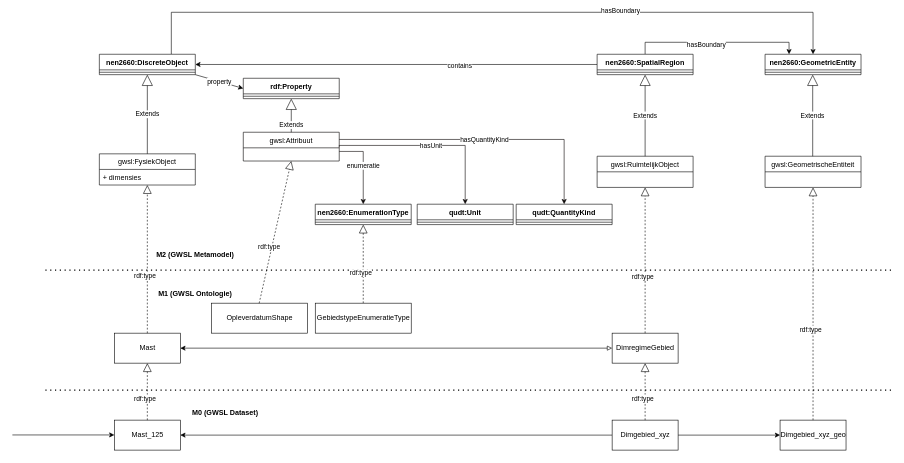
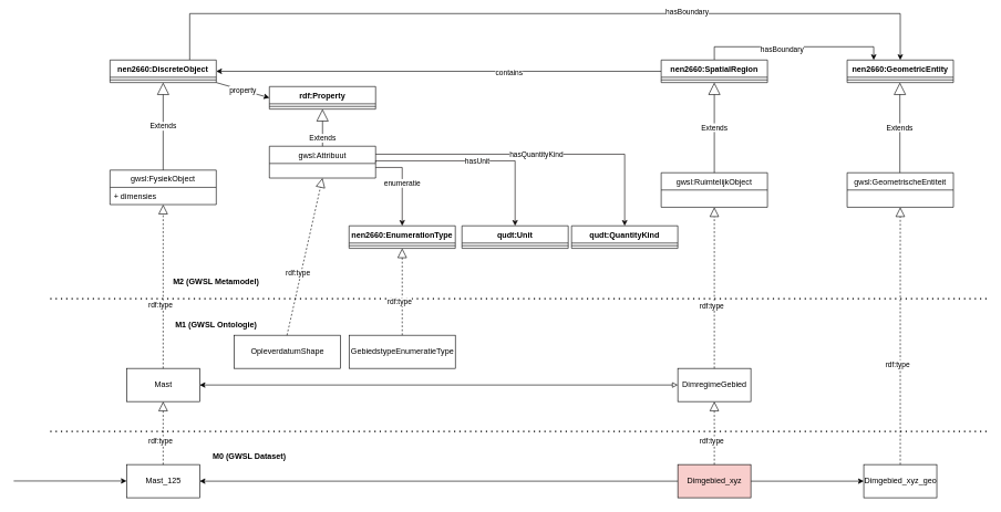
  <mxCell id="0" />
  <mxCell id="1" parent="0" />
  <mxCell id="2" style="edgeStyle=orthogonalEdgeStyle;rounded=0;orthogonalLoop=1;jettySize=auto;html=1;entryX=0;entryY=0.5;entryDx=0;entryDy=0;startArrow=classic;startFill=1;endArrow=none;endFill=0;" parent="1" source="6" target="10" edge="1"><mxGeometry relative="1" as="geometry" /></mxCell>
  <mxCell id="3" value="contains" style="edgeLabel;html=1;align=center;verticalAlign=middle;resizable=0;points=[];" parent="2" vertex="1" connectable="0"><mxGeometry x="0.211" y="-2" relative="1" as="geometry"><mxPoint x="34" as="offset" /></mxGeometry></mxCell>
  <mxCell id="4" style="edgeStyle=orthogonalEdgeStyle;rounded=0;orthogonalLoop=1;jettySize=auto;html=1;entryX=0.5;entryY=0;entryDx=0;entryDy=0;startArrow=none;startFill=0;endArrow=classic;endFill=1;" parent="1" source="6" target="37" edge="1"><mxGeometry relative="1" as="geometry"><Array as="points"><mxPoint x="285" y="20" /><mxPoint x="1355" y="20" /></Array></mxGeometry></mxCell>
  <mxCell id="5" value="hasBoundary" style="edgeLabel;html=1;align=center;verticalAlign=middle;resizable=0;points=[];" parent="4" vertex="1" connectable="0"><mxGeometry x="0.352" y="3" relative="1" as="geometry"><mxPoint as="offset" /></mxGeometry></mxCell>
  <mxCell id="6" value="nen2660:DiscreteObject" style="swimlane;fontStyle=1;align=center;verticalAlign=top;childLayout=stackLayout;horizontal=1;startSize=26;horizontalStack=0;resizeParent=1;resizeParentMax=0;resizeLast=0;collapsible=1;marginBottom=0;" parent="1" vertex="1"><mxGeometry x="165" y="90" width="160" height="34" as="geometry" /></mxCell>
  <mxCell id="7" value="" style="line;strokeWidth=1;fillColor=none;align=left;verticalAlign=middle;spacingTop=-1;spacingLeft=3;spacingRight=3;rotatable=0;labelPosition=right;points=[];portConstraint=eastwest;" parent="6" vertex="1"><mxGeometry y="26" width="160" height="8" as="geometry" /></mxCell>
  <mxCell id="8" style="edgeStyle=orthogonalEdgeStyle;rounded=0;orthogonalLoop=1;jettySize=auto;html=1;exitX=0.5;exitY=0;exitDx=0;exitDy=0;entryX=0.25;entryY=0;entryDx=0;entryDy=0;startArrow=none;startFill=0;endArrow=classic;endFill=1;" parent="1" source="10" target="37" edge="1"><mxGeometry relative="1" as="geometry" /></mxCell>
  <mxCell id="9" value="hasBoundary" style="edgeLabel;html=1;align=center;verticalAlign=middle;resizable=0;points=[];" parent="8" vertex="1" connectable="0"><mxGeometry x="-0.138" y="-3" relative="1" as="geometry"><mxPoint as="offset" /></mxGeometry></mxCell>
  <mxCell id="10" value="nen2660:SpatialRegion" style="swimlane;fontStyle=1;align=center;verticalAlign=top;childLayout=stackLayout;horizontal=1;startSize=26;horizontalStack=0;resizeParent=1;resizeParentMax=0;resizeLast=0;collapsible=1;marginBottom=0;" parent="1" vertex="1"><mxGeometry x="995" y="90" width="160" height="34" as="geometry" /></mxCell>
  <mxCell id="11" value="" style="line;strokeWidth=1;fillColor=none;align=left;verticalAlign=middle;spacingTop=-1;spacingLeft=3;spacingRight=3;rotatable=0;labelPosition=right;points=[];portConstraint=eastwest;" parent="10" vertex="1"><mxGeometry y="26" width="160" height="8" as="geometry" /></mxCell>
  <mxCell id="12" value="gwsl:FysiekObject" style="swimlane;fontStyle=0;childLayout=stackLayout;horizontal=1;startSize=26;fillColor=none;horizontalStack=0;resizeParent=1;resizeParentMax=0;resizeLast=0;collapsible=1;marginBottom=0;" parent="1" vertex="1"><mxGeometry x="165" y="256" width="160" height="52" as="geometry" /></mxCell>
  <mxCell id="13" value="+ dimensies" style="text;strokeColor=none;fillColor=none;align=left;verticalAlign=top;spacingLeft=4;spacingRight=4;overflow=hidden;rotatable=0;points=[[0,0.5],[1,0.5]];portConstraint=eastwest;" parent="12" vertex="1"><mxGeometry y="26" width="160" height="26" as="geometry" /></mxCell>
  <mxCell id="14" value="Extends" style="endArrow=block;endSize=16;endFill=0;html=1;entryX=0.5;entryY=1;entryDx=0;entryDy=0;" parent="1" source="12" target="6" edge="1"><mxGeometry width="160" relative="1" as="geometry"><mxPoint x="-105" y="310" as="sourcePoint" /><mxPoint x="55" y="310" as="targetPoint" /></mxGeometry></mxCell>
  <mxCell id="15" style="edgeStyle=orthogonalEdgeStyle;rounded=0;orthogonalLoop=1;jettySize=auto;html=1;entryX=0;entryY=0.5;entryDx=0;entryDy=0;startArrow=classic;startFill=1;endArrow=block;endFill=0;" parent="1" source="16" target="20" edge="1"><mxGeometry relative="1" as="geometry" /></mxCell>
  <mxCell id="16" value="Mast" style="html=1;" parent="1" vertex="1"><mxGeometry x="190" y="555" width="110" height="50" as="geometry" /></mxCell>
  <mxCell id="17" value="" style="endArrow=block;dashed=1;endFill=0;endSize=12;html=1;entryX=0.5;entryY=1;entryDx=0;entryDy=0;exitX=0.5;exitY=0;exitDx=0;exitDy=0;" parent="1" source="16" target="12" edge="1"><mxGeometry width="160" relative="1" as="geometry"><mxPoint x="275" y="490" as="sourcePoint" /><mxPoint x="435" y="490" as="targetPoint" /></mxGeometry></mxCell>
  <mxCell id="18" value="rdf:type" style="edgeLabel;html=1;align=center;verticalAlign=middle;resizable=0;points=[];" parent="17" vertex="1" connectable="0"><mxGeometry x="-0.217" y="5" relative="1" as="geometry"><mxPoint as="offset" /></mxGeometry></mxCell>
  <mxCell id="19" value="gwsl:RuimtelijkObject" style="swimlane;fontStyle=0;childLayout=stackLayout;horizontal=1;startSize=26;fillColor=none;horizontalStack=0;resizeParent=1;resizeParentMax=0;resizeLast=0;collapsible=1;marginBottom=0;" parent="1" vertex="1"><mxGeometry x="995" y="260" width="160" height="52" as="geometry" /></mxCell>
  <mxCell id="20" value="DimregimeGebied" style="html=1;" parent="1" vertex="1"><mxGeometry x="1020" y="555" width="110" height="50" as="geometry" /></mxCell>
  <mxCell id="21" value="" style="endArrow=block;dashed=1;endFill=0;endSize=12;html=1;entryX=0.5;entryY=1;entryDx=0;entryDy=0;exitX=0.5;exitY=0;exitDx=0;exitDy=0;" parent="1" source="20" target="19" edge="1"><mxGeometry width="160" relative="1" as="geometry"><mxPoint x="805" y="485" as="sourcePoint" /><mxPoint x="805" y="322" as="targetPoint" /></mxGeometry></mxCell>
  <mxCell id="22" value="rdf:type" style="edgeLabel;html=1;align=center;verticalAlign=middle;resizable=0;points=[];" parent="21" vertex="1" connectable="0"><mxGeometry x="-0.217" y="5" relative="1" as="geometry"><mxPoint as="offset" /></mxGeometry></mxCell>
  <mxCell id="23" value="Extends" style="endArrow=block;endSize=16;endFill=0;html=1;entryX=0.5;entryY=1;entryDx=0;entryDy=0;exitX=0.5;exitY=0;exitDx=0;exitDy=0;" parent="1" source="19" target="10" edge="1"><mxGeometry width="160" relative="1" as="geometry"><mxPoint x="805" y="270" as="sourcePoint" /><mxPoint x="805" y="134" as="targetPoint" /></mxGeometry></mxCell>
  <mxCell id="24" value="" style="endArrow=none;dashed=1;html=1;dashPattern=1 3;strokeWidth=2;" parent="1" edge="1"><mxGeometry width="50" height="50" relative="1" as="geometry"><mxPoint x="75" y="450" as="sourcePoint" /><mxPoint x="1485" y="450" as="targetPoint" /></mxGeometry></mxCell>
  <mxCell id="25" value="" style="endArrow=none;dashed=1;html=1;dashPattern=1 3;strokeWidth=2;" parent="1" edge="1"><mxGeometry width="50" height="50" relative="1" as="geometry"><mxPoint x="75" y="650" as="sourcePoint" /><mxPoint x="1485" y="650" as="targetPoint" /></mxGeometry></mxCell>
  <mxCell id="26" style="edgeStyle=orthogonalEdgeStyle;rounded=0;orthogonalLoop=1;jettySize=auto;html=1;exitX=1;exitY=0.5;exitDx=0;exitDy=0;entryX=0;entryY=0.5;entryDx=0;entryDy=0;startArrow=classic;startFill=1;endArrow=none;endFill=0;" parent="1" source="27" target="29" edge="1"><mxGeometry relative="1" as="geometry" /></mxCell>
  <mxCell id="27" value="Mast_125" style="html=1;" parent="1" vertex="1"><mxGeometry x="190" y="700" width="110" height="50" as="geometry" /></mxCell>
  <mxCell id="28" style="edgeStyle=orthogonalEdgeStyle;rounded=0;orthogonalLoop=1;jettySize=auto;html=1;entryX=0;entryY=0.5;entryDx=0;entryDy=0;startArrow=none;startFill=0;endArrow=classic;endFill=1;" parent="1" source="29" target="39" edge="1"><mxGeometry relative="1" as="geometry" /></mxCell>
- <mxCell id="29" value="Dimgebied_xyz" style="html=1;" parent="1" vertex="1"><mxGeometry x="1020" y="700" width="110" height="50" as="geometry" /></mxCell>
+ <mxCell id="29" value="Dimgebied_xyz" style="html=1;fillColor=#f8cecc;" parent="1" vertex="1"><mxGeometry x="1020" y="700" width="110" height="50" as="geometry" /></mxCell>
  <mxCell id="30" value="" style="endArrow=block;dashed=1;endFill=0;endSize=12;html=1;entryX=0.5;entryY=1;entryDx=0;entryDy=0;exitX=0.5;exitY=0;exitDx=0;exitDy=0;" parent="1" source="29" target="20" edge="1"><mxGeometry width="160" relative="1" as="geometry"><mxPoint x="1085" y="565" as="sourcePoint" /><mxPoint x="1085" y="402" as="targetPoint" /></mxGeometry></mxCell>
  <mxCell id="31" value="rdf:type" style="edgeLabel;html=1;align=center;verticalAlign=middle;resizable=0;points=[];" parent="30" vertex="1" connectable="0"><mxGeometry x="-0.217" y="5" relative="1" as="geometry"><mxPoint as="offset" /></mxGeometry></mxCell>
  <mxCell id="32" value="" style="endArrow=block;dashed=1;endFill=0;endSize=12;html=1;entryX=0.5;entryY=1;entryDx=0;entryDy=0;exitX=0.5;exitY=0;exitDx=0;exitDy=0;" parent="1" source="27" target="16" edge="1"><mxGeometry width="160" relative="1" as="geometry"><mxPoint x="535" y="710" as="sourcePoint" /><mxPoint x="535" y="615" as="targetPoint" /></mxGeometry></mxCell>
  <mxCell id="33" value="rdf:type" style="edgeLabel;html=1;align=center;verticalAlign=middle;resizable=0;points=[];" parent="32" vertex="1" connectable="0"><mxGeometry x="-0.217" y="5" relative="1" as="geometry"><mxPoint as="offset" /></mxGeometry></mxCell>
  <mxCell id="34" value="M1 (GWSL Ontologie)" style="text;align=center;fontStyle=1;verticalAlign=middle;spacingLeft=3;spacingRight=3;strokeColor=none;rotatable=0;points=[[0,0.5],[1,0.5]];portConstraint=eastwest;" parent="1" vertex="1"><mxGeometry x="285" y="475" width="80" height="26" as="geometry" /></mxCell>
  <mxCell id="35" value="M2 (GWSL Metamodel)" style="text;align=center;fontStyle=1;verticalAlign=middle;spacingLeft=3;spacingRight=3;strokeColor=none;rotatable=0;points=[[0,0.5],[1,0.5]];portConstraint=eastwest;" parent="1" vertex="1"><mxGeometry x="285" y="410" width="80" height="26" as="geometry" /></mxCell>
  <mxCell id="36" value="M0 (GWSL Dataset)" style="text;align=center;fontStyle=1;verticalAlign=middle;spacingLeft=3;spacingRight=3;strokeColor=none;rotatable=0;points=[[0,0.5],[1,0.5]];portConstraint=eastwest;" parent="1" vertex="1"><mxGeometry x="335" y="674" width="80" height="26" as="geometry" /></mxCell>
  <mxCell id="37" value="nen2660:GeometricEntity" style="swimlane;fontStyle=1;align=center;verticalAlign=top;childLayout=stackLayout;horizontal=1;startSize=26;horizontalStack=0;resizeParent=1;resizeParentMax=0;resizeLast=0;collapsible=1;marginBottom=0;" parent="1" vertex="1"><mxGeometry x="1275" y="90" width="160" height="34" as="geometry" /></mxCell>
  <mxCell id="38" value="" style="line;strokeWidth=1;fillColor=none;align=left;verticalAlign=middle;spacingTop=-1;spacingLeft=3;spacingRight=3;rotatable=0;labelPosition=right;points=[];portConstraint=eastwest;" parent="37" vertex="1"><mxGeometry y="26" width="160" height="8" as="geometry" /></mxCell>
  <mxCell id="39" value="Dimgebied_xyz_geo" style="html=1;" parent="1" vertex="1"><mxGeometry x="1300" y="700" width="110" height="50" as="geometry" /></mxCell>
  <mxCell id="40" value="" style="endArrow=block;dashed=1;endFill=0;endSize=12;html=1;entryX=0.5;entryY=1;entryDx=0;entryDy=0;exitX=0.5;exitY=0;exitDx=0;exitDy=0;" parent="1" source="39" target="55" edge="1"><mxGeometry width="160" relative="1" as="geometry"><mxPoint x="1085" y="485" as="sourcePoint" /><mxPoint x="1085" y="322" as="targetPoint" /></mxGeometry></mxCell>
  <mxCell id="41" value="rdf:type" style="edgeLabel;html=1;align=center;verticalAlign=middle;resizable=0;points=[];" parent="40" vertex="1" connectable="0"><mxGeometry x="-0.217" y="5" relative="1" as="geometry"><mxPoint as="offset" /></mxGeometry></mxCell>
  <mxCell id="42" value="" style="endArrow=classic;html=1;entryX=0;entryY=0.5;entryDx=0;entryDy=0;" parent="1" edge="1"><mxGeometry width="50" height="50" relative="1" as="geometry"><mxPoint x="20" y="724.71" as="sourcePoint" /><mxPoint x="190" y="724.71" as="targetPoint" /></mxGeometry></mxCell>
  <mxCell id="43" value="nen2660:EnumerationType" style="swimlane;fontStyle=1;align=center;verticalAlign=top;childLayout=stackLayout;horizontal=1;startSize=26;horizontalStack=0;resizeParent=1;resizeParentMax=0;resizeLast=0;collapsible=1;marginBottom=0;" parent="1" vertex="1"><mxGeometry x="525" y="340" width="160" height="34" as="geometry" /></mxCell>
  <mxCell id="44" value="" style="line;strokeWidth=1;fillColor=none;align=left;verticalAlign=middle;spacingTop=-1;spacingLeft=3;spacingRight=3;rotatable=0;labelPosition=right;points=[];portConstraint=eastwest;" parent="43" vertex="1"><mxGeometry y="26" width="160" height="8" as="geometry" /></mxCell>
  <mxCell id="45" value="qudt:Unit" style="swimlane;fontStyle=1;align=center;verticalAlign=top;childLayout=stackLayout;horizontal=1;startSize=26;horizontalStack=0;resizeParent=1;resizeParentMax=0;resizeLast=0;collapsible=1;marginBottom=0;labelBackgroundColor=none;" parent="1" vertex="1"><mxGeometry x="695" y="340" width="160" height="34" as="geometry" /></mxCell>
  <mxCell id="46" value="" style="line;strokeWidth=1;fillColor=none;align=left;verticalAlign=middle;spacingTop=-1;spacingLeft=3;spacingRight=3;rotatable=0;labelPosition=right;points=[];portConstraint=eastwest;labelBackgroundColor=#FF9999;" parent="45" vertex="1"><mxGeometry y="26" width="160" height="8" as="geometry" /></mxCell>
  <mxCell id="47" value="qudt:QuantityKind" style="swimlane;fontStyle=1;align=center;verticalAlign=top;childLayout=stackLayout;horizontal=1;startSize=26;horizontalStack=0;resizeParent=1;resizeParentMax=0;resizeLast=0;collapsible=1;marginBottom=0;labelBackgroundColor=none;" parent="1" vertex="1"><mxGeometry x="860" y="340" width="160" height="34" as="geometry" /></mxCell>
  <mxCell id="48" value="" style="line;strokeWidth=1;fillColor=none;align=left;verticalAlign=middle;spacingTop=-1;spacingLeft=3;spacingRight=3;rotatable=0;labelPosition=right;points=[];portConstraint=eastwest;labelBackgroundColor=#FF9999;" parent="47" vertex="1"><mxGeometry y="26" width="160" height="8" as="geometry" /></mxCell>
  <mxCell id="49" value="gwsl:Attribuut" style="swimlane;fontStyle=0;childLayout=stackLayout;horizontal=1;startSize=26;horizontalStack=0;resizeParent=1;resizeParentMax=0;resizeLast=0;collapsible=1;marginBottom=0;strokeColor=#050302;fillColor=#FFFFFF;" parent="1" vertex="1"><mxGeometry x="405" y="220" width="160" height="48" as="geometry" /></mxCell>
  <mxCell id="50" value="rdf:Property" style="swimlane;fontStyle=1;align=center;verticalAlign=top;childLayout=stackLayout;horizontal=1;startSize=26;horizontalStack=0;resizeParent=1;resizeParentMax=0;resizeLast=0;collapsible=1;marginBottom=0;strokeColor=#050302;fillColor=#FFFFFF;" parent="1" vertex="1"><mxGeometry x="405" y="130" width="160" height="34" as="geometry" /></mxCell>
  <mxCell id="51" value="" style="line;strokeWidth=1;fillColor=none;align=left;verticalAlign=middle;spacingTop=-1;spacingLeft=3;spacingRight=3;rotatable=0;labelPosition=right;points=[];portConstraint=eastwest;" parent="50" vertex="1"><mxGeometry y="26" width="160" height="8" as="geometry" /></mxCell>
  <mxCell id="52" value="Extends" style="endArrow=block;endSize=16;endFill=0;html=1;entryX=0.5;entryY=1;entryDx=0;entryDy=0;exitX=0.5;exitY=0;exitDx=0;exitDy=0;" parent="1" source="49" target="50" edge="1"><mxGeometry x="-0.565" width="160" relative="1" as="geometry"><mxPoint x="-55" y="-26" as="sourcePoint" /><mxPoint x="-55" y="-162" as="targetPoint" /><mxPoint as="offset" /></mxGeometry></mxCell>
  <mxCell id="53" value="hasQuantityKind" style="edgeStyle=orthogonalEdgeStyle;rounded=0;orthogonalLoop=1;jettySize=auto;html=1;entryX=0.5;entryY=0;entryDx=0;entryDy=0;fillColor=#f8cecc;jumpStyle=arc;strokeColor=#0A0504;exitX=1;exitY=0.25;exitDx=0;exitDy=0;" parent="1" source="49" target="47" edge="1"><mxGeometry relative="1" as="geometry"><mxPoint x="565" y="280" as="sourcePoint" /><mxPoint x="685" y="274" as="targetPoint" /><Array as="points"><mxPoint x="940" y="232" /></Array></mxGeometry></mxCell>
  <mxCell id="54" value="property" style="endArrow=classic;html=1;exitX=1;exitY=1;exitDx=0;exitDy=0;entryX=0;entryY=0.5;entryDx=0;entryDy=0;" parent="1" source="6" target="50" edge="1"><mxGeometry width="50" height="50" relative="1" as="geometry"><mxPoint x="355" y="240" as="sourcePoint" /><mxPoint x="405" y="190" as="targetPoint" /></mxGeometry></mxCell>
  <mxCell id="55" value="gwsl:GeometrischeEntiteit" style="swimlane;fontStyle=0;childLayout=stackLayout;horizontal=1;startSize=26;fillColor=none;horizontalStack=0;resizeParent=1;resizeParentMax=0;resizeLast=0;collapsible=1;marginBottom=0;" parent="1" vertex="1"><mxGeometry x="1275" y="260" width="160" height="52" as="geometry" /></mxCell>
  <mxCell id="56" value="Extends" style="endArrow=block;endSize=16;endFill=0;html=1;entryX=0.5;entryY=1;entryDx=0;entryDy=0;exitX=0.5;exitY=0;exitDx=0;exitDy=0;" parent="1" edge="1"><mxGeometry width="160" relative="1" as="geometry"><mxPoint x="1354.41" y="260" as="sourcePoint" /><mxPoint x="1354.41" y="124" as="targetPoint" /></mxGeometry></mxCell>
  <mxCell id="57" value="" style="endArrow=block;dashed=1;endFill=0;endSize=12;html=1;entryX=0.5;entryY=1;entryDx=0;entryDy=0;exitX=0.5;exitY=0;exitDx=0;exitDy=0;" parent="1" source="59" target="43" edge="1"><mxGeometry width="160" relative="1" as="geometry"><mxPoint x="485" y="507" as="sourcePoint" /><mxPoint x="255" y="318" as="targetPoint" /></mxGeometry></mxCell>
  <mxCell id="58" value="rdf:type" style="edgeLabel;html=1;align=center;verticalAlign=middle;resizable=0;points=[];" parent="57" vertex="1" connectable="0"><mxGeometry x="-0.217" y="5" relative="1" as="geometry"><mxPoint as="offset" /></mxGeometry></mxCell>
  <mxCell id="59" value="GebiedstypeEnumeratieType" style="html=1;" parent="1" vertex="1"><mxGeometry x="525" y="505" width="160" height="50" as="geometry" /></mxCell>
  <mxCell id="60" value="hasUnit" style="edgeStyle=orthogonalEdgeStyle;rounded=0;orthogonalLoop=1;jettySize=auto;html=1;entryX=0.5;entryY=0;entryDx=0;entryDy=0;fillColor=#f8cecc;jumpStyle=arc;strokeColor=#0A0504;exitX=1;exitY=0.5;exitDx=0;exitDy=0;" parent="1" source="49" target="45" edge="1"><mxGeometry relative="1" as="geometry"><mxPoint x="575" y="242" as="sourcePoint" /><mxPoint x="950" y="350" as="targetPoint" /><Array as="points"><mxPoint x="565" y="242" /><mxPoint x="775" y="242" /></Array></mxGeometry></mxCell>
  <mxCell id="61" value="enumeratie" style="edgeStyle=orthogonalEdgeStyle;rounded=0;orthogonalLoop=1;jettySize=auto;html=1;entryX=0.5;entryY=0;entryDx=0;entryDy=0;fillColor=#f8cecc;jumpStyle=arc;strokeColor=#0A0504;" parent="1" target="43" edge="1"><mxGeometry relative="1" as="geometry"><mxPoint x="565" y="252" as="sourcePoint" /><mxPoint x="785" y="350" as="targetPoint" /><Array as="points"><mxPoint x="605" y="252" /></Array></mxGeometry></mxCell>
  <mxCell id="62" value="OpleverdatumShape" style="html=1;" parent="1" vertex="1"><mxGeometry x="352" y="505" width="160" height="50" as="geometry" /></mxCell>
  <mxCell id="63" value="" style="endArrow=block;dashed=1;endFill=0;endSize=12;html=1;entryX=0.5;entryY=1;entryDx=0;entryDy=0;exitX=0.5;exitY=0;exitDx=0;exitDy=0;" parent="1" target="49" edge="1"><mxGeometry width="160" relative="1" as="geometry"><mxPoint x="431.5" y="505" as="sourcePoint" /><mxPoint x="431.5" y="374" as="targetPoint" /></mxGeometry></mxCell>
  <mxCell id="64" value="rdf:type" style="edgeLabel;html=1;align=center;verticalAlign=middle;resizable=0;points=[];" parent="63" vertex="1" connectable="0"><mxGeometry x="-0.217" y="5" relative="1" as="geometry"><mxPoint as="offset" /></mxGeometry></mxCell>
